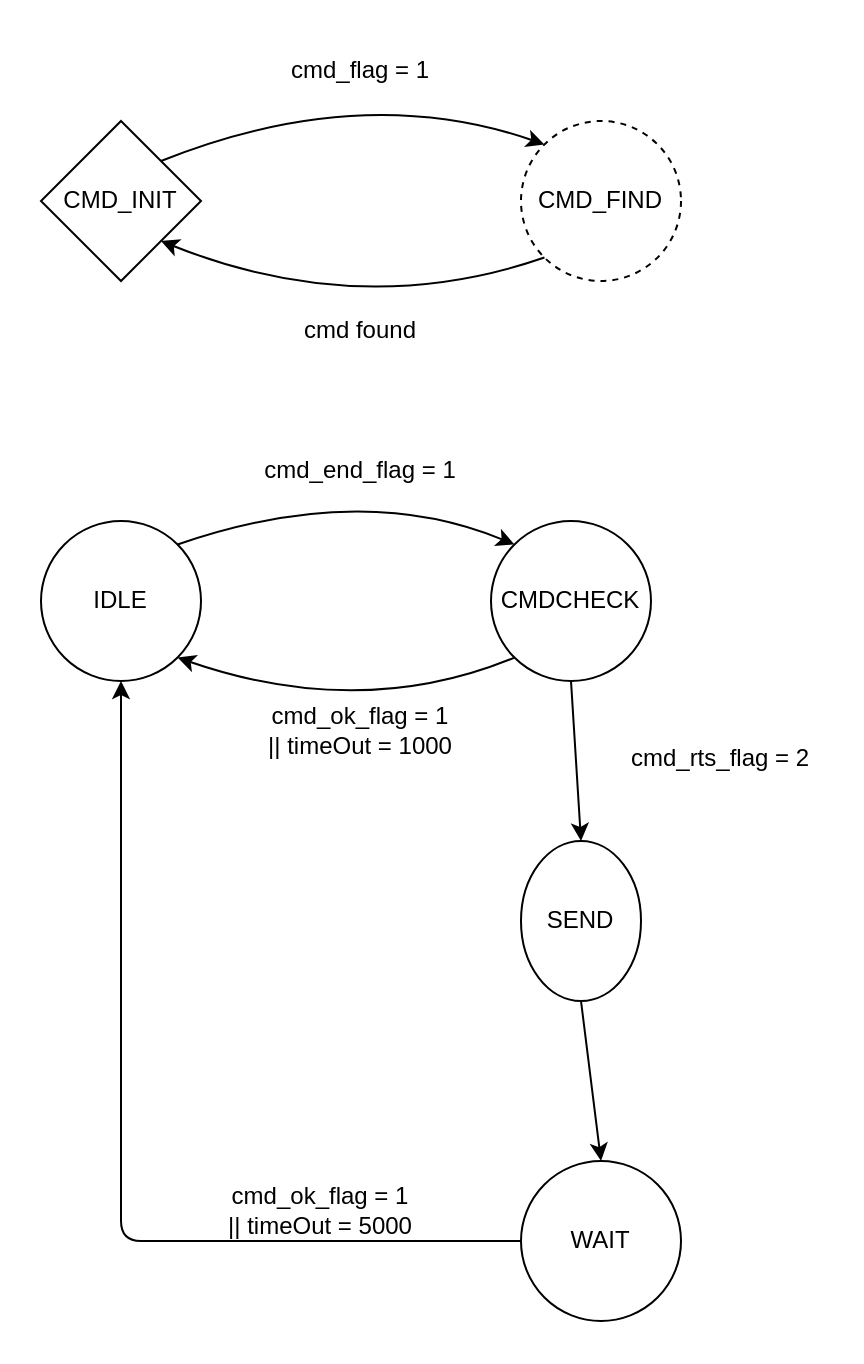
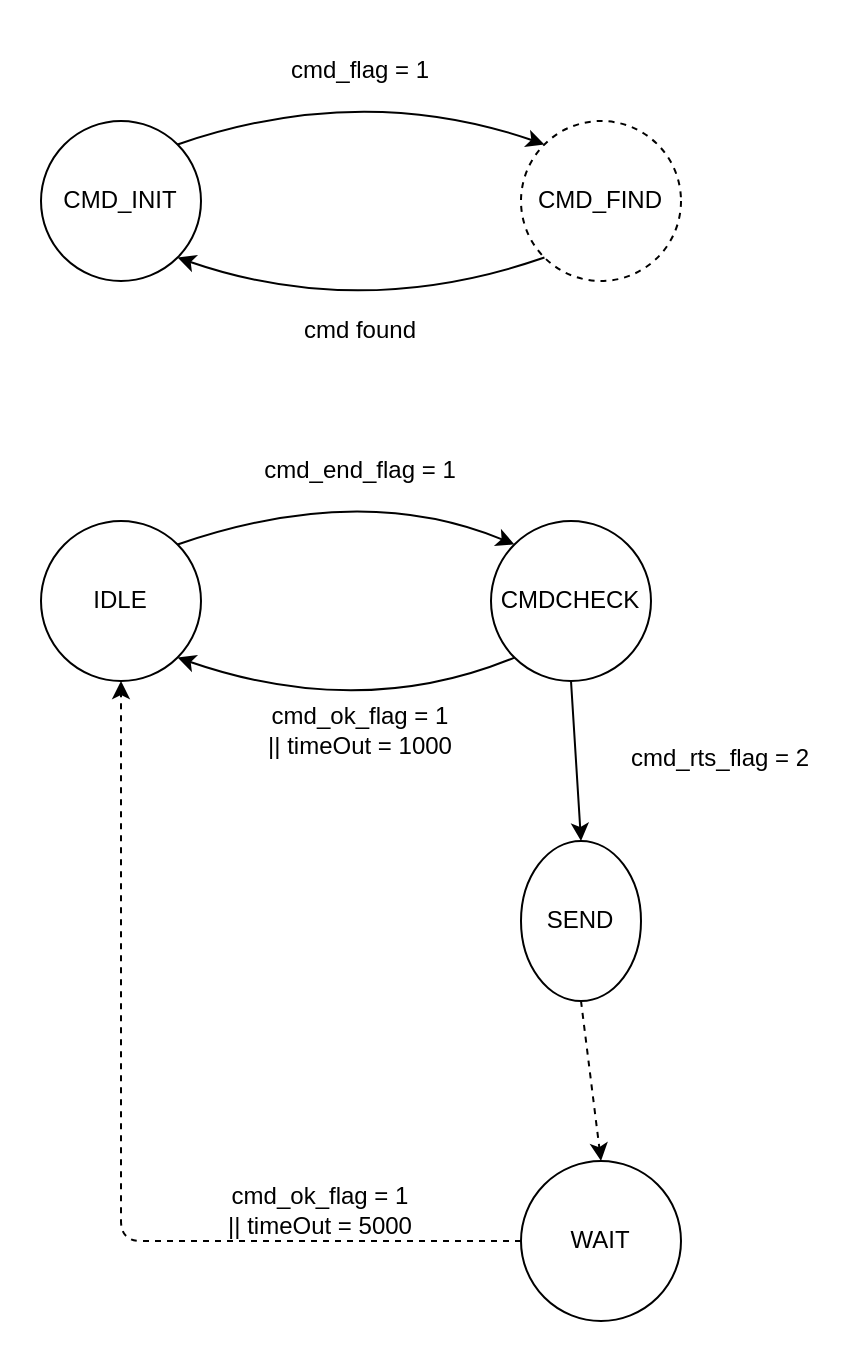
  <mxCell id="0" />
  <mxCell id="1" parent="0" />
  <mxCell id="2" value="CMDCHECK" style="ellipse;whiteSpace=wrap;html=1;aspect=fixed;" parent="1" vertex="1"><mxGeometry x="245" y="260" width="80" height="80" as="geometry" /></mxCell>
  <mxCell id="3" value="SEND" style="ellipse;whiteSpace=wrap;html=1;aspect=fixed;" parent="1" vertex="1"><mxGeometry x="260" y="420" width="60" height="80" as="geometry" /></mxCell>
  <mxCell id="4" value="WAIT" style="ellipse;whiteSpace=wrap;html=1;aspect=fixed;" parent="1" vertex="1"><mxGeometry x="260" y="580" width="80" height="80" as="geometry" /></mxCell>
  <mxCell id="5" value="IDLE" style="ellipse;whiteSpace=wrap;html=1;aspect=fixed;" parent="1" vertex="1"><mxGeometry x="20" y="260" width="80" height="80" as="geometry" /></mxCell>
- <mxCell id="6" value="" style="endArrow=classic;html=1;rounded=0;entryX=0.5;entryY=0;entryDx=0;entryDy=0;exitX=0.5;exitY=1;exitDx=0;exitDy=0;" parent="1" source="3" target="4" edge="1"><mxGeometry width="50" height="50" relative="1" as="geometry"><mxPoint x="350" y="550" as="sourcePoint" /><mxPoint x="400" y="500" as="targetPoint" /></mxGeometry></mxCell>
+ <mxCell id="6" value="" style="endArrow=classic;html=1;rounded=0;entryX=0.5;entryY=0;entryDx=0;entryDy=0;exitX=0.5;exitY=1;exitDx=0;exitDy=0;dashed=1;" parent="1" source="3" target="4" edge="1"><mxGeometry width="50" height="50" relative="1" as="geometry"><mxPoint x="350" y="550" as="sourcePoint" /><mxPoint x="400" y="500" as="targetPoint" /></mxGeometry></mxCell>
  <mxCell id="7" value="" style="endArrow=classic;html=1;rounded=0;exitX=0.5;exitY=1;exitDx=0;exitDy=0;entryX=0.5;entryY=0;entryDx=0;entryDy=0;" parent="1" source="2" target="3" edge="1"><mxGeometry width="50" height="50" relative="1" as="geometry"><mxPoint x="370" y="410" as="sourcePoint" /><mxPoint x="420" y="360" as="targetPoint" /></mxGeometry></mxCell>
  <mxCell id="8" value="" style="endArrow=classic;html=1;rounded=0;exitX=0;exitY=1;exitDx=0;exitDy=0;entryX=1;entryY=1;entryDx=0;entryDy=0;curved=1;" parent="1" source="2" target="5" edge="1"><mxGeometry width="50" height="50" relative="1" as="geometry"><mxPoint x="340" y="360" as="sourcePoint" /><mxPoint x="290" y="410" as="targetPoint" /><Array as="points"><mxPoint x="180" y="360" /></Array></mxGeometry></mxCell>
  <mxCell id="9" value="" style="endArrow=classic;html=1;rounded=0;exitX=1;exitY=0;exitDx=0;exitDy=0;entryX=0;entryY=0;entryDx=0;entryDy=0;curved=1;" parent="1" source="5" target="2" edge="1"><mxGeometry width="50" height="50" relative="1" as="geometry"><mxPoint x="90" y="230" as="sourcePoint" /><mxPoint x="274" y="230" as="targetPoint" /><Array as="points"><mxPoint x="180" y="240" /></Array></mxGeometry></mxCell>
- <mxCell id="10" value="" style="endArrow=classic;html=1;rounded=1;exitX=0;exitY=0.5;exitDx=0;exitDy=0;entryX=0.5;entryY=1;entryDx=0;entryDy=0;curved=0;" parent="1" source="4" target="5" edge="1"><mxGeometry width="50" height="50" relative="1" as="geometry"><mxPoint x="160" y="520" as="sourcePoint" /><mxPoint x="210" y="470" as="targetPoint" /><Array as="points"><mxPoint x="60" y="620" /></Array></mxGeometry></mxCell>
+ <mxCell id="10" value="" style="endArrow=classic;html=1;rounded=1;exitX=0;exitY=0.5;exitDx=0;exitDy=0;entryX=0.5;entryY=1;entryDx=0;entryDy=0;curved=0;dashed=1;" parent="1" source="4" target="5" edge="1"><mxGeometry width="50" height="50" relative="1" as="geometry"><mxPoint x="160" y="520" as="sourcePoint" /><mxPoint x="210" y="470" as="targetPoint" /><Array as="points"><mxPoint x="60" y="620" /></Array></mxGeometry></mxCell>
  <mxCell id="11" value="cmd_rts_flag = 2" style="text;html=1;align=center;verticalAlign=middle;whiteSpace=wrap;rounded=0;" parent="1" vertex="1"><mxGeometry x="310" y="364" width="100" height="30" as="geometry" /></mxCell>
  <mxCell id="12" value="cmd_end_flag = 1" style="text;html=1;align=center;verticalAlign=middle;whiteSpace=wrap;rounded=0;" parent="1" vertex="1"><mxGeometry x="120" y="220" width="120" height="30" as="geometry" /></mxCell>
  <mxCell id="13" value="cmd_ok_flag = 1&lt;div&gt;|| timeOut = 1000&lt;/div&gt;" style="text;html=1;align=center;verticalAlign=middle;whiteSpace=wrap;rounded=0;" parent="1" vertex="1"><mxGeometry x="120" y="350" width="120" height="30" as="geometry" /></mxCell>
  <mxCell id="14" value="cmd_ok_flag = 1&lt;div&gt;|| timeOut = 5000&lt;/div&gt;" style="text;html=1;align=center;verticalAlign=middle;whiteSpace=wrap;rounded=0;" parent="1" vertex="1"><mxGeometry x="100" y="590" width="120" height="30" as="geometry" /></mxCell>
  <mxCell id="15" value="CMD_FIND" style="ellipse;whiteSpace=wrap;html=1;aspect=fixed;dashed=1;" parent="1" vertex="1"><mxGeometry x="260" y="60" width="80" height="80" as="geometry" /></mxCell>
- <mxCell id="16" value="CMD_INIT" style="rhombus;whiteSpace=wrap;html=1;aspect=fixed;" parent="1" vertex="1"><mxGeometry x="20" y="60" width="80" height="80" as="geometry" /></mxCell>
+ <mxCell id="16" value="CMD_INIT" style="ellipse;whiteSpace=wrap;html=1;aspect=fixed;" parent="1" vertex="1"><mxGeometry x="20" y="60" width="80" height="80" as="geometry" /></mxCell>
  <mxCell id="17" value="" style="endArrow=classic;html=1;rounded=0;exitX=0;exitY=1;exitDx=0;exitDy=0;entryX=1;entryY=1;entryDx=0;entryDy=0;curved=1;" parent="1" source="15" target="16" edge="1"><mxGeometry width="50" height="50" relative="1" as="geometry"><mxPoint x="340" y="160" as="sourcePoint" /><mxPoint x="290" y="210" as="targetPoint" /><Array as="points"><mxPoint x="180" y="160" /></Array></mxGeometry></mxCell>
  <mxCell id="18" value="" style="endArrow=classic;html=1;rounded=0;exitX=1;exitY=0;exitDx=0;exitDy=0;entryX=0;entryY=0;entryDx=0;entryDy=0;curved=1;" parent="1" source="16" target="15" edge="1"><mxGeometry width="50" height="50" relative="1" as="geometry"><mxPoint x="90" y="30" as="sourcePoint" /><mxPoint x="274" y="30" as="targetPoint" /><Array as="points"><mxPoint x="180" y="40" /></Array></mxGeometry></mxCell>
  <mxCell id="19" value="cmd_flag = 1" style="text;html=1;align=center;verticalAlign=middle;whiteSpace=wrap;rounded=0;" parent="1" vertex="1"><mxGeometry x="130" y="20" width="100" height="30" as="geometry" /></mxCell>
  <mxCell id="20" value="cmd found" style="text;html=1;align=center;verticalAlign=middle;whiteSpace=wrap;rounded=0;" vertex="1" parent="1"><mxGeometry x="140" y="150" width="80" height="30" as="geometry" /></mxCell>
